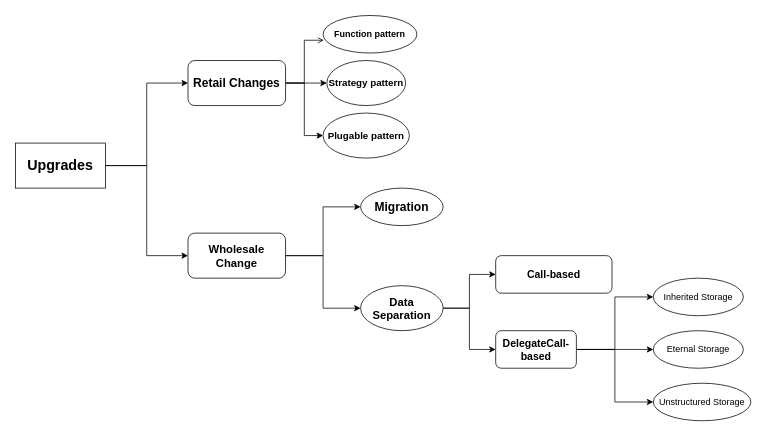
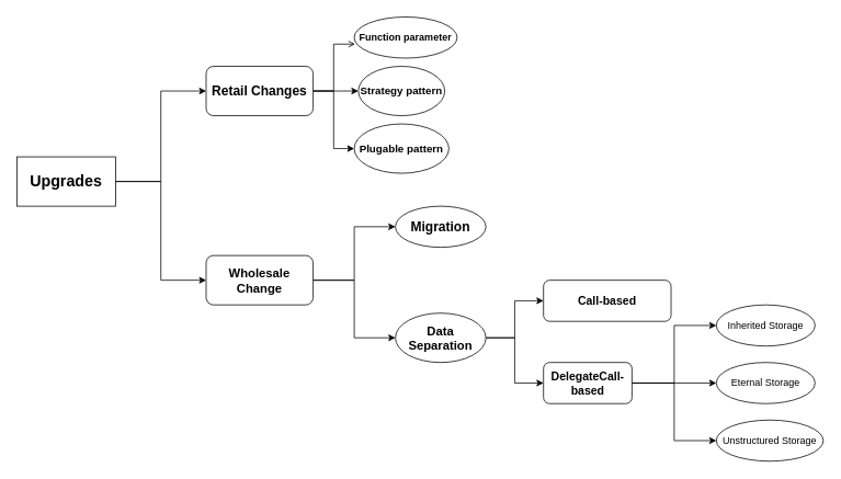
  <mxCell id="0" />
  <mxCell id="1" parent="0" />
  <mxCell id="2" style="edgeStyle=orthogonalEdgeStyle;rounded=0;orthogonalLoop=1;jettySize=auto;html=1;exitX=1;exitY=0.5;exitDx=0;exitDy=0;entryX=0;entryY=0.5;entryDx=0;entryDy=0;" edge="1" parent="1" source="4" target="8"><mxGeometry relative="1" as="geometry" /></mxCell>
  <mxCell id="3" style="edgeStyle=orthogonalEdgeStyle;rounded=0;orthogonalLoop=1;jettySize=auto;html=1;exitX=1;exitY=0.5;exitDx=0;exitDy=0;entryX=0;entryY=0.5;entryDx=0;entryDy=0;" edge="1" parent="1" source="4" target="11"><mxGeometry relative="1" as="geometry" /></mxCell>
  <mxCell id="4" value="&lt;b&gt;&lt;font style=&quot;font-size: 19px&quot;&gt;Upgrades&lt;/font&gt;&lt;/b&gt;" style="rounded=0;whiteSpace=wrap;html=1;" vertex="1" parent="1"><mxGeometry x="20" y="190" width="120" height="60" as="geometry" /></mxCell>
  <mxCell id="5" style="edgeStyle=orthogonalEdgeStyle;rounded=0;orthogonalLoop=1;jettySize=auto;html=1;exitX=1;exitY=0.5;exitDx=0;exitDy=0;entryX=0.008;entryY=0.66;entryDx=0;entryDy=0;entryPerimeter=0;endArrow=open;" edge="1" parent="1" source="8" target="25"><mxGeometry relative="1" as="geometry" /></mxCell>
  <mxCell id="6" style="edgeStyle=orthogonalEdgeStyle;rounded=0;orthogonalLoop=1;jettySize=auto;html=1;exitX=1;exitY=0.5;exitDx=0;exitDy=0;entryX=0;entryY=0.5;entryDx=0;entryDy=0;" edge="1" parent="1" source="8" target="26"><mxGeometry relative="1" as="geometry" /></mxCell>
  <mxCell id="7" style="edgeStyle=orthogonalEdgeStyle;rounded=0;orthogonalLoop=1;jettySize=auto;html=1;exitX=1;exitY=0.5;exitDx=0;exitDy=0;entryX=0;entryY=0.5;entryDx=0;entryDy=0;" edge="1" parent="1" source="8" target="24"><mxGeometry relative="1" as="geometry" /></mxCell>
  <mxCell id="8" value="&lt;b&gt;&lt;font style=&quot;font-size: 16px&quot;&gt;Retail Changes&lt;br&gt;&lt;/font&gt;&lt;/b&gt;" style="rounded=1;whiteSpace=wrap;html=1;" vertex="1" parent="1"><mxGeometry x="250" y="80" width="130" height="60" as="geometry" /></mxCell>
  <mxCell id="9" style="edgeStyle=orthogonalEdgeStyle;rounded=0;orthogonalLoop=1;jettySize=auto;html=1;exitX=1;exitY=0.5;exitDx=0;exitDy=0;entryX=0;entryY=0.5;entryDx=0;entryDy=0;" edge="1" parent="1" source="11" target="12"><mxGeometry relative="1" as="geometry" /></mxCell>
  <mxCell id="10" style="edgeStyle=orthogonalEdgeStyle;rounded=0;orthogonalLoop=1;jettySize=auto;html=1;entryX=0;entryY=0.5;entryDx=0;entryDy=0;" edge="1" parent="1" source="11" target="15"><mxGeometry relative="1" as="geometry" /></mxCell>
  <mxCell id="11" value="&lt;b&gt;&lt;font style=&quot;font-size: 15px&quot;&gt;Wholesale Change&lt;br&gt;&lt;/font&gt;&lt;/b&gt;" style="rounded=1;whiteSpace=wrap;html=1;" vertex="1" parent="1"><mxGeometry x="250" y="310" width="130" height="60" as="geometry" /></mxCell>
  <mxCell id="12" value="&lt;font style=&quot;font-size: 16px&quot;&gt;&lt;b&gt;&lt;font style=&quot;font-size: 16px&quot;&gt;Migration&lt;/font&gt;&lt;/b&gt;&lt;/font&gt;" style="ellipse;whiteSpace=wrap;html=1;" vertex="1" parent="1"><mxGeometry x="480" y="250" width="110" height="50" as="geometry" /></mxCell>
  <mxCell id="13" style="edgeStyle=orthogonalEdgeStyle;rounded=0;orthogonalLoop=1;jettySize=auto;html=1;exitX=1;exitY=0.5;exitDx=0;exitDy=0;" edge="1" parent="1" source="15" target="16"><mxGeometry relative="1" as="geometry" /></mxCell>
  <mxCell id="14" style="edgeStyle=orthogonalEdgeStyle;rounded=0;orthogonalLoop=1;jettySize=auto;html=1;exitX=1;exitY=0.5;exitDx=0;exitDy=0;entryX=0;entryY=0.5;entryDx=0;entryDy=0;" edge="1" parent="1" source="15" target="20"><mxGeometry relative="1" as="geometry" /></mxCell>
  <mxCell id="15" value="&lt;font style=&quot;font-size: 15px&quot;&gt;&lt;b&gt;&lt;font style=&quot;font-size: 15px&quot;&gt;Data Separation&lt;br&gt;&lt;/font&gt;&lt;/b&gt;&lt;/font&gt;" style="ellipse;whiteSpace=wrap;html=1;" vertex="1" parent="1"><mxGeometry x="480" y="380" width="110" height="60" as="geometry" /></mxCell>
  <mxCell id="16" value="&lt;b&gt;&lt;font style=&quot;font-size: 14px&quot;&gt;Call-based&lt;/font&gt;&lt;/b&gt;" style="rounded=1;whiteSpace=wrap;html=1;" vertex="1" parent="1"><mxGeometry x="660" y="340" width="155" height="50" as="geometry" /></mxCell>
  <mxCell id="17" style="edgeStyle=orthogonalEdgeStyle;rounded=0;orthogonalLoop=1;jettySize=auto;html=1;exitX=1;exitY=0.5;exitDx=0;exitDy=0;entryX=0;entryY=0.5;entryDx=0;entryDy=0;" edge="1" parent="1" source="20" target="21"><mxGeometry relative="1" as="geometry" /></mxCell>
  <mxCell id="18" style="edgeStyle=orthogonalEdgeStyle;rounded=0;orthogonalLoop=1;jettySize=auto;html=1;exitX=1;exitY=0.5;exitDx=0;exitDy=0;" edge="1" parent="1" source="20" target="22"><mxGeometry relative="1" as="geometry" /></mxCell>
  <mxCell id="19" style="edgeStyle=orthogonalEdgeStyle;rounded=0;orthogonalLoop=1;jettySize=auto;html=1;exitX=1;exitY=0.5;exitDx=0;exitDy=0;entryX=0;entryY=0.5;entryDx=0;entryDy=0;" edge="1" parent="1" source="20" target="23"><mxGeometry relative="1" as="geometry" /></mxCell>
  <mxCell id="20" value="&lt;b&gt;&lt;font style=&quot;font-size: 14px&quot;&gt;DelegateCall-based&lt;/font&gt;&lt;/b&gt;" style="rounded=1;whiteSpace=wrap;html=1;" vertex="1" parent="1"><mxGeometry x="660" y="440" width="107.5" height="50" as="geometry" /></mxCell>
  <mxCell id="21" value="Inherited Storage" style="ellipse;whiteSpace=wrap;html=1;" vertex="1" parent="1"><mxGeometry x="870" y="370" width="120" height="50" as="geometry" /></mxCell>
  <mxCell id="22" value="Eternal Storage" style="ellipse;whiteSpace=wrap;html=1;" vertex="1" parent="1"><mxGeometry x="870" y="440" width="120" height="50" as="geometry" /></mxCell>
  <mxCell id="23" value="Unstructured Storage" style="ellipse;whiteSpace=wrap;html=1;" vertex="1" parent="1"><mxGeometry x="870" y="510" width="130" height="50" as="geometry" /></mxCell>
  <mxCell id="24" value="&lt;font style=&quot;font-size: 13px&quot;&gt;&lt;b&gt;Strategy pattern&lt;/b&gt;&lt;/font&gt;" style="ellipse;whiteSpace=wrap;html=1;" vertex="1" parent="1"><mxGeometry x="435" y="80" width="105" height="60" as="geometry" /></mxCell>
- <mxCell id="25" value="&lt;b&gt;Function pattern&lt;br&gt;&lt;/b&gt;" style="ellipse;whiteSpace=wrap;html=1;" vertex="1" parent="1"><mxGeometry x="430" y="20" width="125" height="50" as="geometry" /></mxCell>
+ <mxCell id="25" value="&lt;b&gt;Function parameter&lt;br&gt;&lt;/b&gt;" style="ellipse;whiteSpace=wrap;html=1;" vertex="1" parent="1"><mxGeometry x="430" y="20" width="125" height="50" as="geometry" /></mxCell>
  <mxCell id="26" value="&lt;font style=&quot;font-size: 13px&quot;&gt;&lt;b&gt;Plugable pattern&lt;/b&gt;&lt;/font&gt;" style="ellipse;whiteSpace=wrap;html=1;" vertex="1" parent="1"><mxGeometry x="430" y="150" width="115" height="60" as="geometry" /></mxCell>
